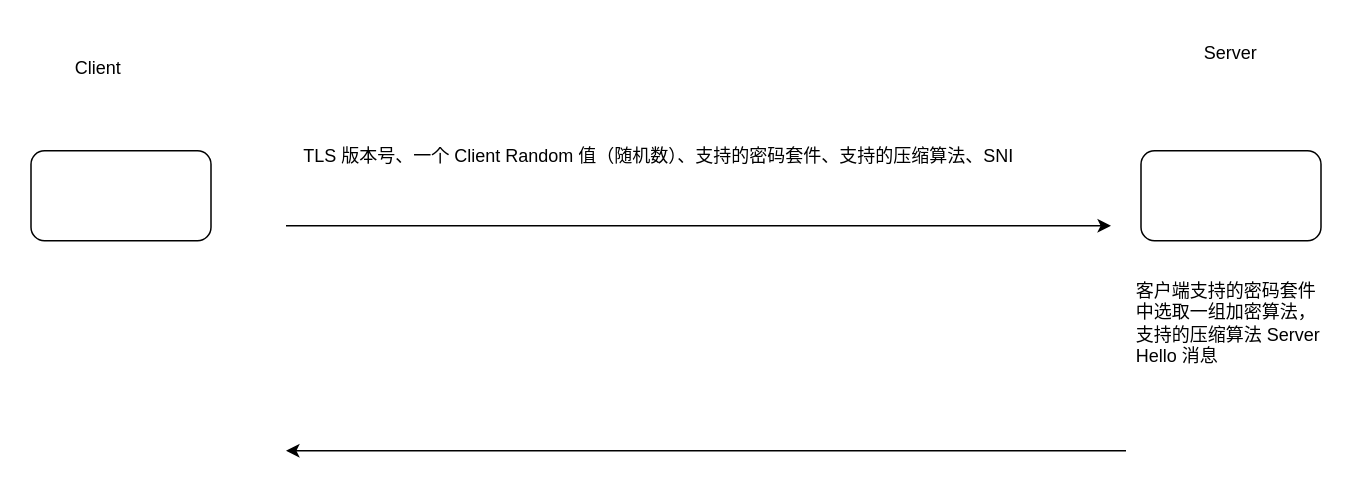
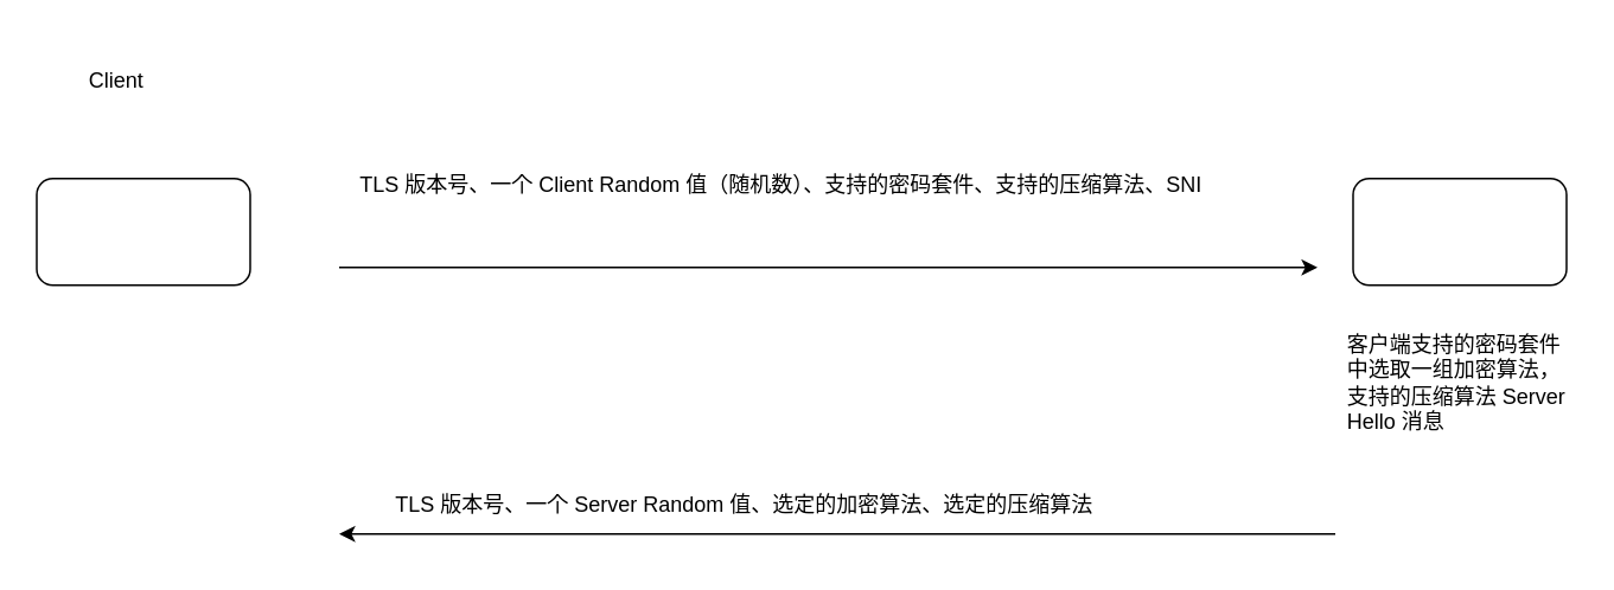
  <mxCell id="0" />
  <mxCell id="1" parent="0" />
  <mxCell id="2" value="Client" style="text;html=1;strokeColor=none;fillColor=none;align=center;verticalAlign=middle;whiteSpace=wrap;rounded=0;" vertex="1" parent="1"><mxGeometry x="35" y="30" width="60" height="30" as="geometry" /></mxCell>
- <mxCell id="3" value="Server" style="text;html=1;strokeColor=none;fillColor=none;align=center;verticalAlign=middle;whiteSpace=wrap;rounded=0;" vertex="1" parent="1"><mxGeometry x="790" y="20" width="60" height="30" as="geometry" /></mxCell>
  <mxCell id="4" value="" style="rounded=1;whiteSpace=wrap;html=1;" vertex="1" parent="1"><mxGeometry x="20" y="100" width="120" height="60" as="geometry" /></mxCell>
  <mxCell id="5" value="" style="rounded=1;whiteSpace=wrap;html=1;" vertex="1" parent="1"><mxGeometry x="760" y="100" width="120" height="60" as="geometry" /></mxCell>
  <mxCell id="6" value="TLS 版本号、一个 Client Random 值（随机数）、支持的密码套件、支持的压缩算法、SNI" style="text;whiteSpace=wrap;html=1;" vertex="1" parent="1"><mxGeometry x="200" y="90" width="510" height="40" as="geometry" /></mxCell>
  <mxCell id="7" value="" style="endArrow=classic;html=1;rounded=0;" edge="1" parent="1"><mxGeometry width="50" height="50" relative="1" as="geometry"><mxPoint x="190" y="150" as="sourcePoint" /><mxPoint x="740" y="150" as="targetPoint" /></mxGeometry></mxCell>
  <mxCell id="8" value="客户端支持的密码套件中选取一组加密算法，支持的压缩算法 Server Hello 消息" style="text;whiteSpace=wrap;html=1;" vertex="1" parent="1"><mxGeometry x="755" y="180" width="130" height="60" as="geometry" /></mxCell>
  <mxCell id="9" value="" style="endArrow=classic;html=1;rounded=0;" edge="1" parent="1"><mxGeometry width="50" height="50" relative="1" as="geometry"><mxPoint x="750" y="300" as="sourcePoint" /><mxPoint x="190" y="300" as="targetPoint" /></mxGeometry></mxCell>
+ <mxCell id="10" value="TLS 版本号、一个 Server Random 值、选定的加密算法、选定的压缩算法" style="text;whiteSpace=wrap;html=1;" vertex="1" parent="1"><mxGeometry x="220" y="270" width="430" height="40" as="geometry" /></mxCell>
